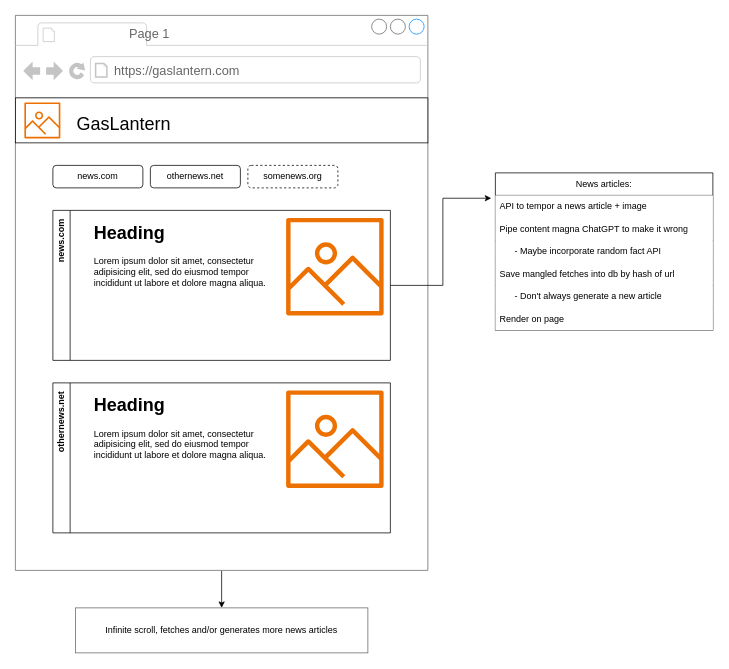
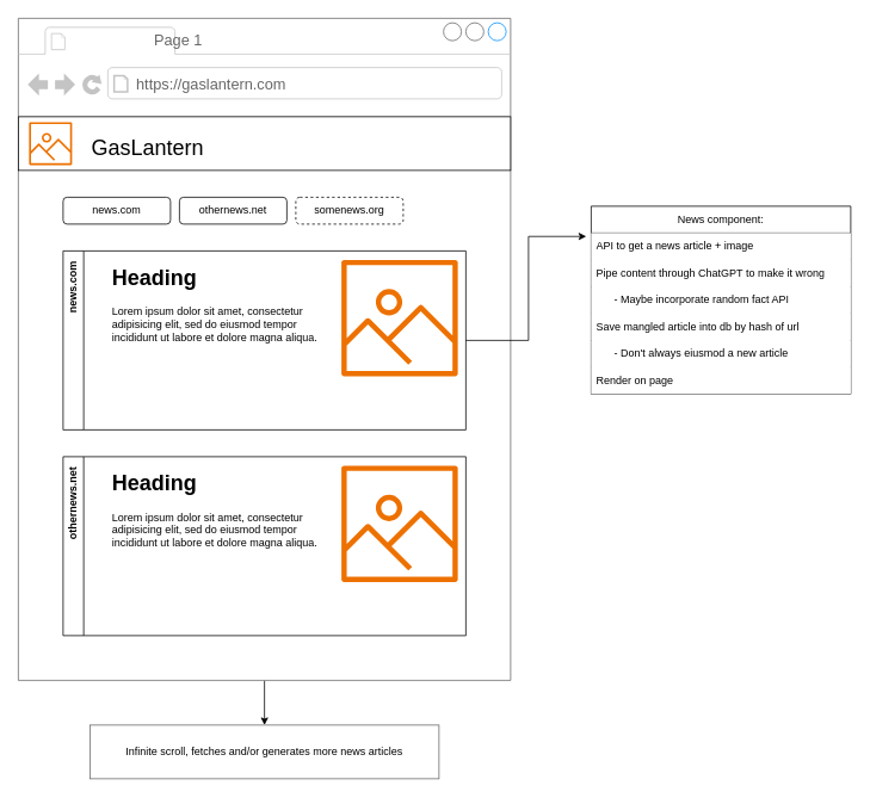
  <mxCell id="0" />
  <mxCell id="1" parent="0" />
  <mxCell id="2" value="" style="edgeStyle=orthogonalEdgeStyle;rounded=0;orthogonalLoop=1;jettySize=auto;html=1;" edge="1" parent="1" source="3" target="26"><mxGeometry relative="1" as="geometry" /></mxCell>
  <mxCell id="3" value="" style="strokeWidth=1;shadow=0;dashed=0;align=center;html=1;shape=mxgraph.mockup.containers.browserWindow;rSize=0;strokeColor=#666666;strokeColor2=#008cff;strokeColor3=#c4c4c4;mainText=,;recursiveResize=0;collapsible=0;" vertex="1" parent="1"><mxGeometry x="20" y="20" width="550" height="740" as="geometry" /></mxCell>
  <mxCell id="4" value="Page 1" style="strokeWidth=1;shadow=0;dashed=0;align=center;html=1;shape=mxgraph.mockup.containers.anchor;fontSize=17;fontColor=#666666;align=left;whiteSpace=wrap;" vertex="1" parent="3"><mxGeometry x="150" y="12" width="110" height="26" as="geometry" /></mxCell>
  <mxCell id="5" value="https://gaslantern.com" style="strokeWidth=1;shadow=0;dashed=0;align=center;html=1;shape=mxgraph.mockup.containers.anchor;rSize=0;fontSize=17;fontColor=#666666;align=left;" vertex="1" parent="3"><mxGeometry x="130" y="60" width="305" height="30" as="geometry" /></mxCell>
  <mxCell id="6" value="" style="rounded=0;whiteSpace=wrap;html=1;" vertex="1" parent="3"><mxGeometry y="110" width="550" height="60" as="geometry" /></mxCell>
  <mxCell id="7" value="" style="sketch=0;outlineConnect=0;fontColor=#232F3E;gradientColor=none;fillColor=#ED7100;strokeColor=none;dashed=0;verticalLabelPosition=bottom;verticalAlign=top;align=center;html=1;fontSize=12;fontStyle=0;aspect=fixed;pointerEvents=1;shape=mxgraph.aws4.container_registry_image;" vertex="1" parent="3"><mxGeometry x="12" y="116" width="48" height="48" as="geometry" /></mxCell>
  <mxCell id="8" value="GasLantern" style="text;html=1;strokeColor=none;fillColor=none;align=left;verticalAlign=middle;whiteSpace=wrap;rounded=0;fontSize=24;" vertex="1" parent="3"><mxGeometry x="80" y="130" width="210" height="30" as="geometry" /></mxCell>
  <mxCell id="9" value="news.com" style="swimlane;horizontal=0;whiteSpace=wrap;html=1;align=right;collapsible=0;spacingTop=0;spacingRight=10;" vertex="1" parent="3"><mxGeometry x="50" y="260" width="450" height="200" as="geometry"><mxRectangle x="50" y="200" width="40" height="90" as="alternateBounds" /></mxGeometry></mxCell>
  <mxCell id="10" value="&lt;h1&gt;Heading&lt;/h1&gt;&lt;p&gt;Lorem ipsum dolor sit amet, consectetur adipisicing elit, sed do eiusmod tempor incididunt ut labore et dolore magna aliqua.&lt;/p&gt;" style="text;html=1;strokeColor=none;fillColor=none;spacing=5;spacingTop=-20;whiteSpace=wrap;overflow=hidden;rounded=0;" vertex="1" parent="9"><mxGeometry x="50" y="10" width="250" height="130" as="geometry" /></mxCell>
  <mxCell id="11" value="" style="sketch=0;outlineConnect=0;fontColor=#232F3E;gradientColor=none;fillColor=#ED7100;strokeColor=none;dashed=0;verticalLabelPosition=bottom;verticalAlign=top;align=center;html=1;fontSize=12;fontStyle=0;aspect=fixed;pointerEvents=1;shape=mxgraph.aws4.container_registry_image;" vertex="1" parent="9"><mxGeometry x="311" y="10" width="130" height="130" as="geometry" /></mxCell>
  <mxCell id="12" value="othernews.net" style="swimlane;horizontal=0;whiteSpace=wrap;html=1;align=right;collapsible=0;spacingTop=0;spacingRight=10;" vertex="1" parent="3"><mxGeometry x="50" y="490" width="450" height="200" as="geometry"><mxRectangle x="50" y="200" width="40" height="90" as="alternateBounds" /></mxGeometry></mxCell>
  <mxCell id="13" value="&lt;h1&gt;Heading&lt;/h1&gt;&lt;p&gt;Lorem ipsum dolor sit amet, consectetur adipisicing elit, sed do eiusmod tempor incididunt ut labore et dolore magna aliqua.&lt;/p&gt;" style="text;html=1;strokeColor=none;fillColor=none;spacing=5;spacingTop=-20;whiteSpace=wrap;overflow=hidden;rounded=0;" vertex="1" parent="12"><mxGeometry x="50" y="10" width="250" height="130" as="geometry" /></mxCell>
  <mxCell id="14" value="" style="sketch=0;outlineConnect=0;fontColor=#232F3E;gradientColor=none;fillColor=#ED7100;strokeColor=none;dashed=0;verticalLabelPosition=bottom;verticalAlign=top;align=center;html=1;fontSize=12;fontStyle=0;aspect=fixed;pointerEvents=1;shape=mxgraph.aws4.container_registry_image;" vertex="1" parent="12"><mxGeometry x="311" y="10" width="130" height="130" as="geometry" /></mxCell>
  <mxCell id="15" value="news.com" style="rounded=1;whiteSpace=wrap;html=1;" vertex="1" parent="3"><mxGeometry x="50" y="200" width="120" height="30" as="geometry" /></mxCell>
  <mxCell id="16" value="othernews.net" style="rounded=1;whiteSpace=wrap;html=1;" vertex="1" parent="3"><mxGeometry x="180" y="200" width="120" height="30" as="geometry" /></mxCell>
  <mxCell id="17" value="somenews.org" style="rounded=1;whiteSpace=wrap;html=1;dashed=1;" vertex="1" parent="3"><mxGeometry x="310" y="200" width="120" height="30" as="geometry" /></mxCell>
- <mxCell id="18" value="News articles:" style="swimlane;fontStyle=0;childLayout=stackLayout;horizontal=1;startSize=30;horizontalStack=0;resizeParent=1;resizeParentMax=0;resizeLast=0;collapsible=0;marginBottom=0;whiteSpace=wrap;html=1;swimlaneLine=1;rounded=0;glass=0;shadow=0;fillColor=default;" vertex="1" parent="1"><mxGeometry x="660" y="230" width="290" height="210" as="geometry" /></mxCell>
- <mxCell id="19" value="API to tempor a news article + image" style="text;strokeColor=none;fillColor=default;align=left;verticalAlign=middle;spacingLeft=4;spacingRight=4;overflow=hidden;points=[[0,0.5],[1,0.5]];portConstraint=eastwest;rotatable=0;whiteSpace=wrap;html=1;" vertex="1" parent="18"><mxGeometry y="30" width="290" height="30" as="geometry" /></mxCell>
- <mxCell id="20" value="Pipe content magna ChatGPT to make it wrong" style="text;strokeColor=none;fillColor=default;align=left;verticalAlign=middle;spacingLeft=4;spacingRight=4;overflow=hidden;points=[[0,0.5],[1,0.5]];portConstraint=eastwest;rotatable=0;whiteSpace=wrap;html=1;" vertex="1" parent="18"><mxGeometry y="60" width="290" height="30" as="geometry" /></mxCell>
+ <mxCell id="18" value="News component:" style="swimlane;fontStyle=0;childLayout=stackLayout;horizontal=1;startSize=30;horizontalStack=0;resizeParent=1;resizeParentMax=0;resizeLast=0;collapsible=0;marginBottom=0;whiteSpace=wrap;html=1;swimlaneLine=1;rounded=0;glass=0;shadow=0;fillColor=default;" vertex="1" parent="1"><mxGeometry x="660" y="230" width="290" height="210" as="geometry" /></mxCell>
+ <mxCell id="19" value="API to get a news article + image" style="text;strokeColor=none;fillColor=default;align=left;verticalAlign=middle;spacingLeft=4;spacingRight=4;overflow=hidden;points=[[0,0.5],[1,0.5]];portConstraint=eastwest;rotatable=0;whiteSpace=wrap;html=1;" vertex="1" parent="18"><mxGeometry y="30" width="290" height="30" as="geometry" /></mxCell>
+ <mxCell id="20" value="Pipe content through ChatGPT to make it wrong" style="text;strokeColor=none;fillColor=default;align=left;verticalAlign=middle;spacingLeft=4;spacingRight=4;overflow=hidden;points=[[0,0.5],[1,0.5]];portConstraint=eastwest;rotatable=0;whiteSpace=wrap;html=1;" vertex="1" parent="18"><mxGeometry y="60" width="290" height="30" as="geometry" /></mxCell>
  <mxCell id="21" value="&amp;nbsp; &amp;nbsp; &amp;nbsp; - Maybe incorporate random fact API" style="text;strokeColor=none;fillColor=default;align=left;verticalAlign=middle;spacingLeft=4;spacingRight=4;overflow=hidden;points=[[0,0.5],[1,0.5]];portConstraint=eastwest;rotatable=0;whiteSpace=wrap;html=1;" vertex="1" parent="18"><mxGeometry y="90" width="290" height="30" as="geometry" /></mxCell>
- <mxCell id="22" value="Save mangled fetches into db by hash of url" style="text;strokeColor=none;fillColor=default;align=left;verticalAlign=middle;spacingLeft=4;spacingRight=4;overflow=hidden;points=[[0,0.5],[1,0.5]];portConstraint=eastwest;rotatable=0;whiteSpace=wrap;html=1;" vertex="1" parent="18"><mxGeometry y="120" width="290" height="30" as="geometry" /></mxCell>
- <mxCell id="23" value="&amp;nbsp; &amp;nbsp; &amp;nbsp; - Don't always generate a new article" style="text;strokeColor=none;fillColor=default;align=left;verticalAlign=middle;spacingLeft=4;spacingRight=4;overflow=hidden;points=[[0,0.5],[1,0.5]];portConstraint=eastwest;rotatable=0;whiteSpace=wrap;html=1;" vertex="1" parent="18"><mxGeometry y="150" width="290" height="30" as="geometry" /></mxCell>
+ <mxCell id="22" value="Save mangled article into db by hash of url" style="text;strokeColor=none;fillColor=default;align=left;verticalAlign=middle;spacingLeft=4;spacingRight=4;overflow=hidden;points=[[0,0.5],[1,0.5]];portConstraint=eastwest;rotatable=0;whiteSpace=wrap;html=1;" vertex="1" parent="18"><mxGeometry y="120" width="290" height="30" as="geometry" /></mxCell>
+ <mxCell id="23" value="&amp;nbsp; &amp;nbsp; &amp;nbsp; - Don't always eiusmod a new article" style="text;strokeColor=none;fillColor=default;align=left;verticalAlign=middle;spacingLeft=4;spacingRight=4;overflow=hidden;points=[[0,0.5],[1,0.5]];portConstraint=eastwest;rotatable=0;whiteSpace=wrap;html=1;" vertex="1" parent="18"><mxGeometry y="150" width="290" height="30" as="geometry" /></mxCell>
  <mxCell id="24" value="Render on page" style="text;strokeColor=none;fillColor=default;align=left;verticalAlign=middle;spacingLeft=4;spacingRight=4;overflow=hidden;points=[[0,0.5],[1,0.5]];portConstraint=eastwest;rotatable=0;whiteSpace=wrap;html=1;" vertex="1" parent="18"><mxGeometry y="180" width="290" height="30" as="geometry" /></mxCell>
  <mxCell id="25" style="edgeStyle=orthogonalEdgeStyle;rounded=0;orthogonalLoop=1;jettySize=auto;html=1;entryX=-0.019;entryY=0.161;entryDx=0;entryDy=0;entryPerimeter=0;" edge="1" parent="1" source="9" target="18"><mxGeometry relative="1" as="geometry" /></mxCell>
  <mxCell id="26" value="Infinite scroll, fetches and/or generates more news articles" style="whiteSpace=wrap;html=1;strokeColor=#666666;strokeWidth=1;shadow=0;dashed=0;" vertex="1" parent="1"><mxGeometry x="100" y="810" width="390" height="60" as="geometry" /></mxCell>
